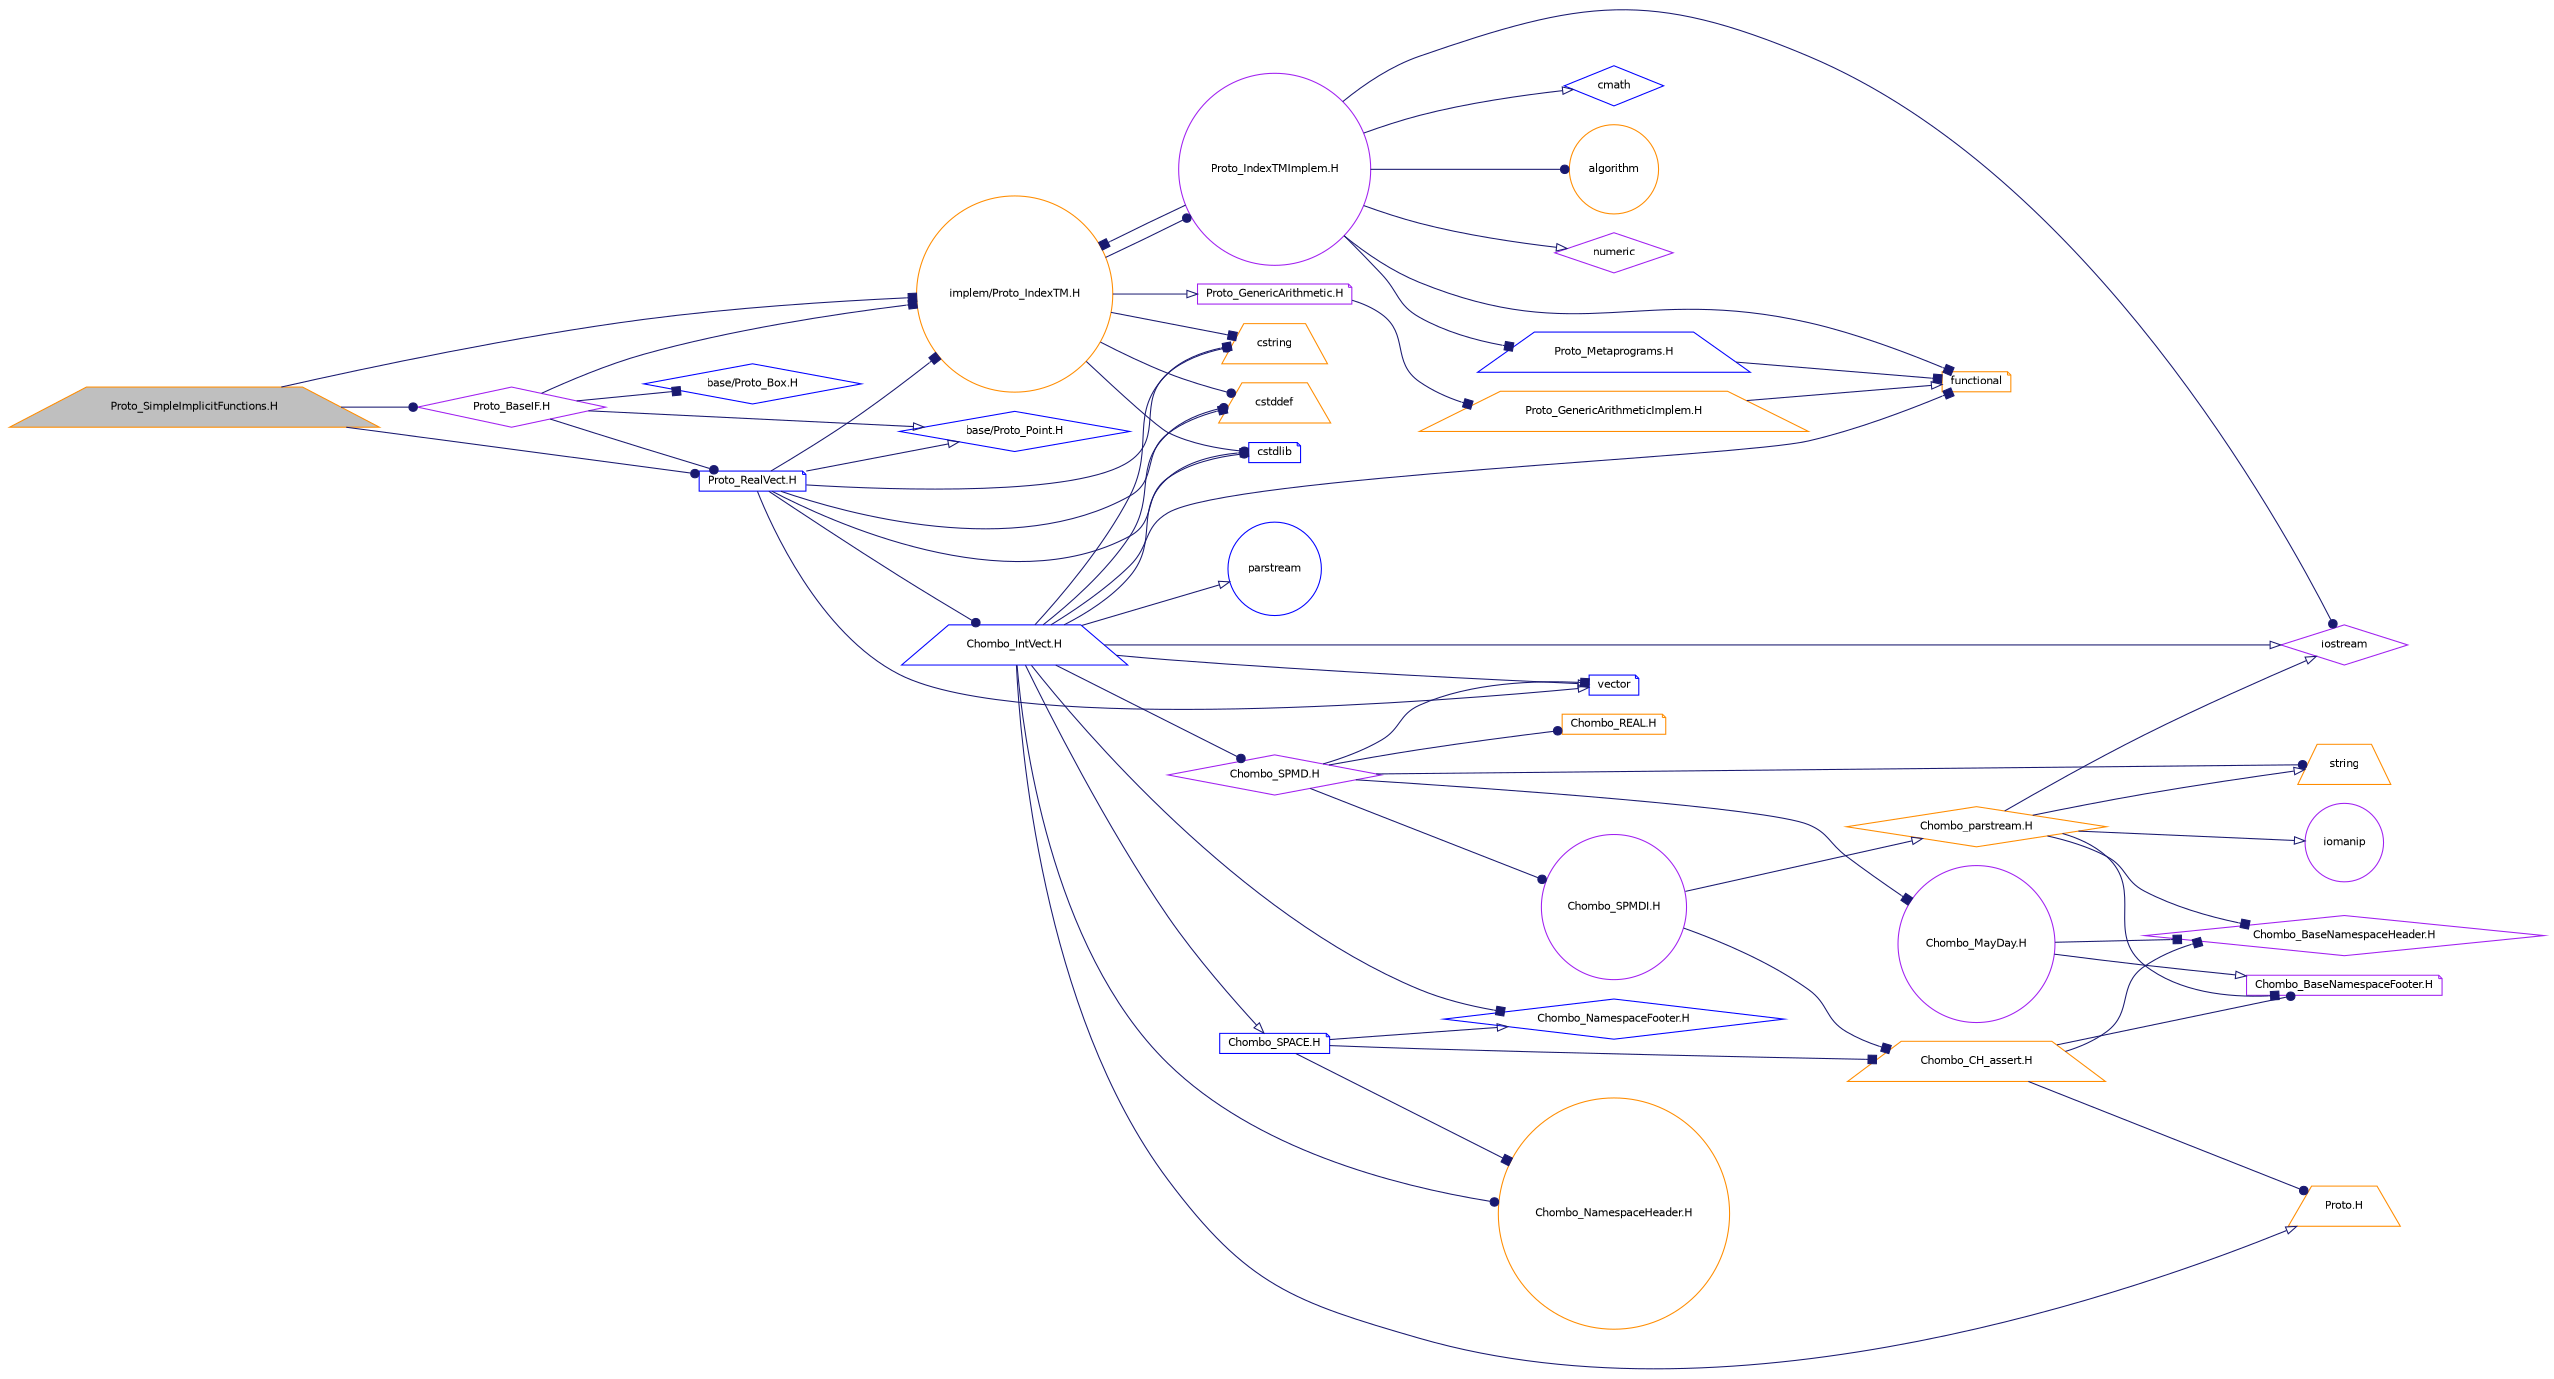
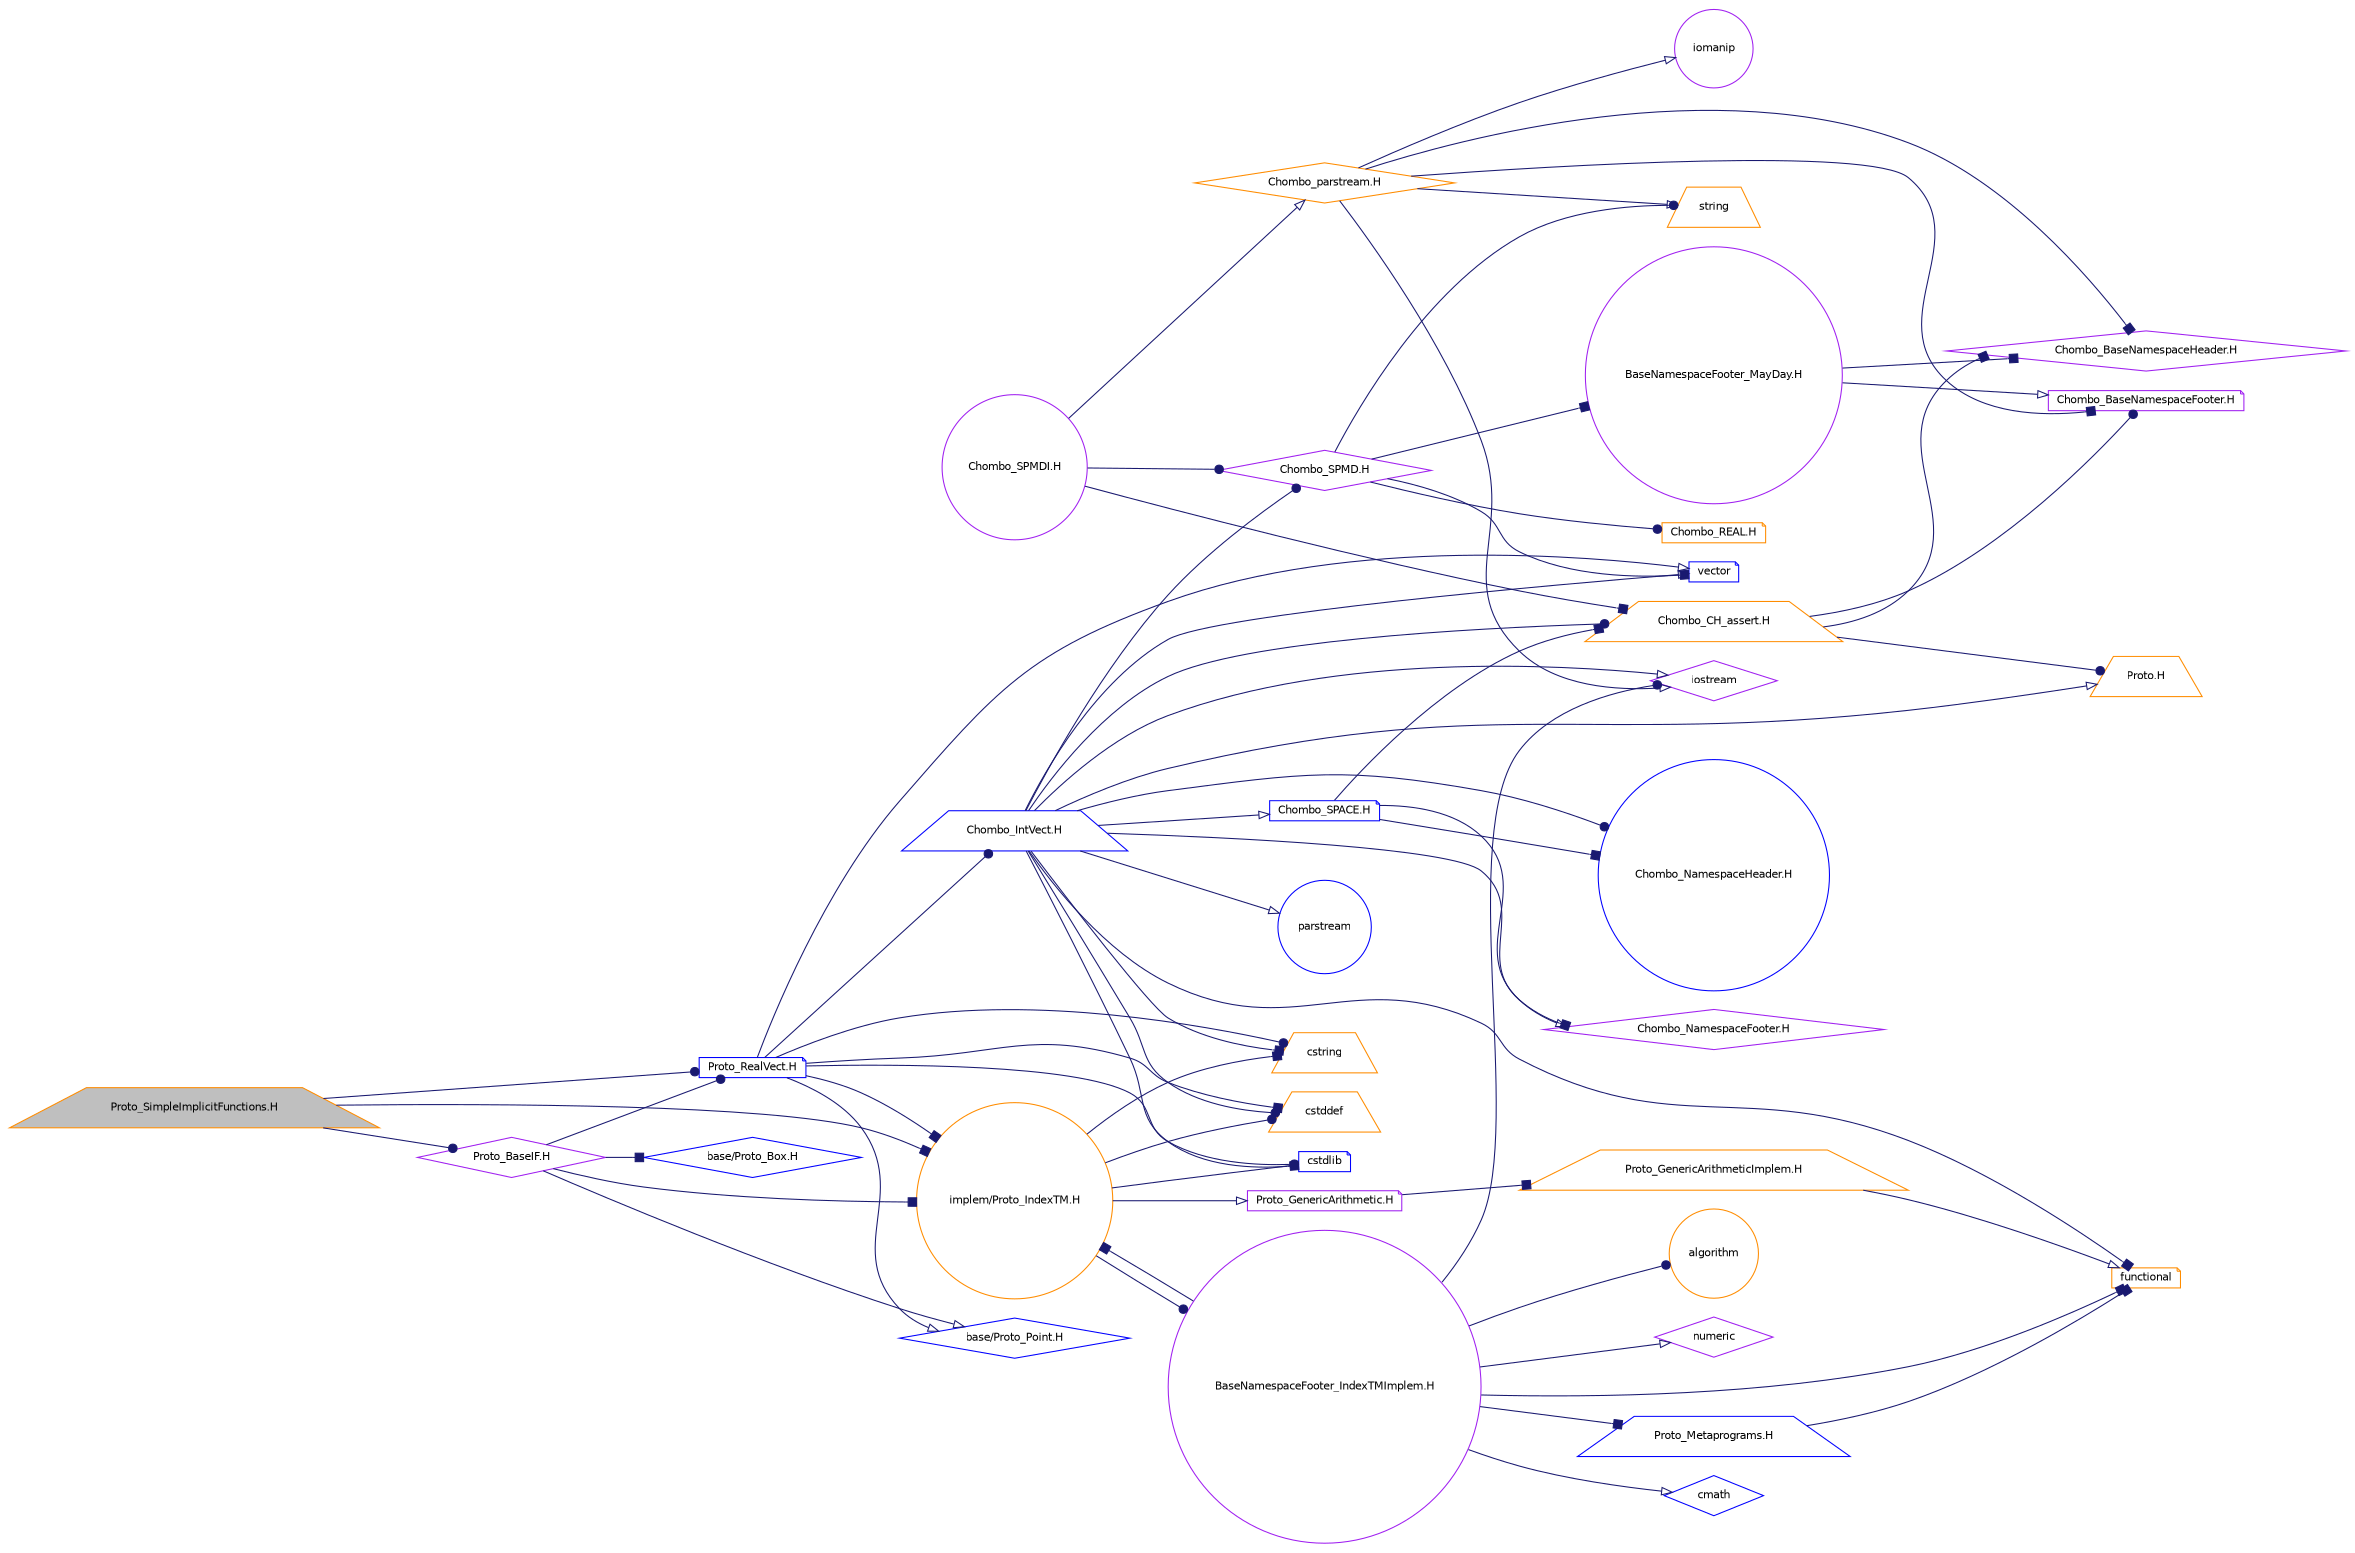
  digraph {
    rankdir=LR
    node [color=darkorange fillcolor=white fontname=Helvetica fontsize=10 shape=diamond style=filled]
    edge [arrowhead=box color=midnightblue fontname=Helvetica fontsize=10 labelfontname=Helvetica labelfontsize=10 style=solid]
    n1 [fillcolor=grey75 fontcolor=black height=0.2 label="Proto_SimpleImplicitFunctions.H" shape=trapezium width=0.4]
    n2 [color=blue height=0.2 label="Proto_RealVect.H" shape=note width=0.4]
    n3 [height=0.2 label="implem/Proto_IndexTM.H" shape=circle width=0.4]
    n4 [color=purple height=0.2 label="Proto_BaseIF.H" width=0.4]
    n5 [height=0.2 label=cstddef shape=trapezium width=0.4]
    n6 [color=blue height=0.2 label=cstdlib shape=note width=0.4]
    n7 [height=0.2 label=cstring shape=trapezium width=0.4]
    n8 [color=blue height=0.2 label=vector shape=note width=0.4]
    n9 [color=blue height=0.2 label="base/Proto_Point.H" width=0.4]
    n10 [color=blue height=0.2 label="Chombo_IntVect.H" shape=trapezium width=0.4]
    n11 [color=purple height=0.2 label="Proto_GenericArithmetic.H" shape=note width=0.4]
-   n12 [color=purple height=0.2 label="Proto_IndexTMImplem.H" shape=circle width=0.4]
+   n12 [color=purple height=0.2 label="BaseNamespaceFooter_IndexTMImplem.H" shape=circle width=0.4]
    n13 [color=blue height=0.2 label="base/Proto_Box.H" width=0.4]
    n14 [color=purple height=0.2 label=iostream width=0.4]
    n15 [color=blue height=0.2 label="Chombo_SPACE.H" shape=note width=0.4]
    n16 [height=0.2 label="Chombo_CH_assert.H" shape=trapezium width=0.4]
    n17 [height=0.2 label="Proto.H" shape=trapezium width=0.4]
-   n18 [height=0.2 label="Chombo_NamespaceHeader.H" shape=circle width=0.4]
-   n19 [color=blue height=0.2 label="Chombo_NamespaceFooter.H" width=0.4]
+   n18 [color=blue height=0.2 label="Chombo_NamespaceHeader.H" shape=circle width=0.4]
+   n19 [color=purple height=0.2 label="Chombo_NamespaceFooter.H" width=0.4]
    n20 [color=purple height=0.2 label="Chombo_SPMD.H" width=0.4]
    n21 [color=blue height=0.2 label=parstream shape=circle width=0.4]
    n22 [height=0.2 label=functional shape=note width=0.4]
    n23 [color=purple height=0.2 label="Chombo_BaseNamespaceHeader.H" width=0.4]
    n24 [color=purple height=0.2 label="Chombo_BaseNamespaceFooter.H" shape=note width=0.4]
    n25 [height=0.2 label=string shape=trapezium width=0.4]
    n26 [height=0.2 label="Chombo_REAL.H" shape=note width=0.4]
-   n27 [color=purple height=0.2 label="Chombo_MayDay.H" shape=circle width=0.4]
+   n27 [color=purple height=0.2 label="BaseNamespaceFooter_MayDay.H" shape=circle width=0.4]
    n28 [color=purple height=0.2 label="Chombo_SPMDI.H" shape=circle width=0.4]
    n29 [height=0.2 label="Chombo_parstream.H" width=0.4]
    n30 [color=purple height=0.2 label=iomanip shape=circle width=0.4]
    n31 [height=0.2 label="Proto_GenericArithmeticImplem.H" shape=trapezium width=0.4]
    n32 [color=blue height=0.2 label=cmath width=0.4]
    n33 [height=0.2 label=algorithm shape=circle width=0.4]
    n34 [color=purple height=0.2 label=numeric width=0.4]
    n35 [color=blue height=0.2 label="Proto_Metaprograms.H" shape=trapezium width=0.4]
    n1 -> n2 [arrowhead=dot]
    n1 -> n3
    n1 -> n4 [arrowhead=dot]
    n2 -> n3
    n2 -> n5
    n2 -> n6 [arrowhead=dot]
    n2 -> n7 [arrowhead=dot]
    n2 -> n8 [arrowhead=onormal]
    n2 -> n9 [arrowhead=onormal]
    n2 -> n10 [arrowhead=dot]
    n3 -> n5 [arrowhead=dot]
    n3 -> n6 [arrowhead=dot]
    n3 -> n7
    n3 -> n11 [arrowhead=onormal]
    n3 -> n12 [arrowhead=dot]
    n4 -> n2 [arrowhead=dot]
    n4 -> n3
    n4 -> n9 [arrowhead=onormal]
    n4 -> n13
    n10 -> n5 [arrowhead=dot]
    n10 -> n6
    n10 -> n7
    n10 -> n8 [arrowhead=onormal]
    n10 -> n14 [arrowhead=onormal]
    n10 -> n15 [arrowhead=onormal]
+   n10 -> n16 [arrowhead=dot]
    n10 -> n17 [arrowhead=onormal]
    n10 -> n18 [arrowhead=dot]
    n10 -> n19
    n10 -> n20 [arrowhead=dot]
    n10 -> n21 [arrowhead=onormal]
    n10 -> n22
    n11 -> n31
    n12 -> n3
    n12 -> n14 [arrowhead=dot]
    n12 -> n22
    n12 -> n32 [arrowhead=onormal]
    n12 -> n33 [arrowhead=dot]
    n12 -> n34 [arrowhead=onormal]
    n12 -> n35
    n15 -> n16
    n15 -> n18
    n15 -> n19 [arrowhead=onormal]
    n16 -> n17 [arrowhead=dot]
    n16 -> n23
    n16 -> n24 [arrowhead=dot]
    n20 -> n8
    n20 -> n25 [arrowhead=dot]
    n20 -> n26 [arrowhead=dot]
    n20 -> n27
-   n20 -> n28 [arrowhead=dot]
+   n28 -> n20 [arrowhead=dot]
    n27 -> n23
    n27 -> n24 [arrowhead=onormal]
    n28 -> n16
    n28 -> n29 [arrowhead=onormal]
    n29 -> n14 [arrowhead=onormal]
    n29 -> n23
    n29 -> n24
    n29 -> n25 [arrowhead=onormal]
    n29 -> n30 [arrowhead=onormal]
    n31 -> n22 [arrowhead=onormal]
    n35 -> n22
  }
